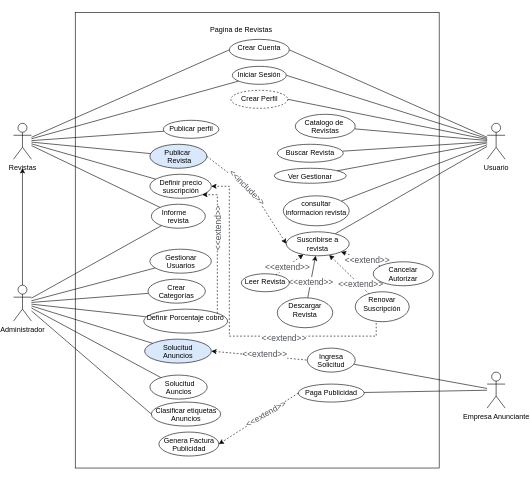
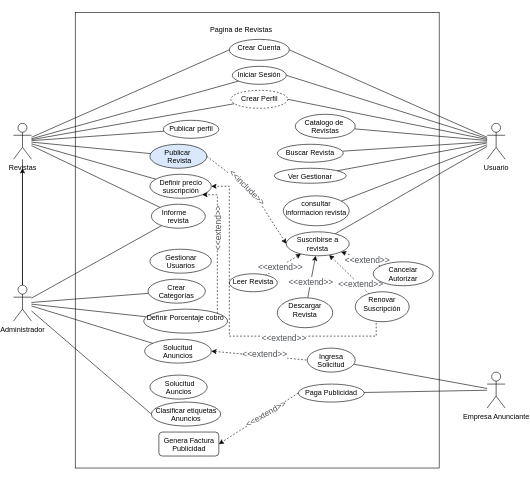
  <mxCell id="0" />
  <mxCell id="1" parent="0" />
  <mxCell id="2" value="" style="whiteSpace=wrap;html=1;" parent="1" vertex="1"><mxGeometry x="123" y="20" width="607" height="760" as="geometry" /></mxCell>
  <mxCell id="3" value="" style="rounded=0;orthogonalLoop=1;jettySize=auto;html=1;endArrow=none;endFill=0;" parent="1" source="10" target="21" edge="1"><mxGeometry relative="1" as="geometry" /></mxCell>
+ <mxCell id="4" value="" style="edgeStyle=none;rounded=0;orthogonalLoop=1;jettySize=auto;html=1;endArrow=none;endFill=0;" parent="1" source="10" target="22" edge="1"><mxGeometry relative="1" as="geometry" /></mxCell>
  <mxCell id="5" value="" style="edgeStyle=none;rounded=0;orthogonalLoop=1;jettySize=auto;html=1;endArrow=none;endFill=0;" parent="1" source="10" target="25" edge="1"><mxGeometry relative="1" as="geometry" /></mxCell>
  <mxCell id="6" value="" style="edgeStyle=none;rounded=0;orthogonalLoop=1;jettySize=auto;html=1;endArrow=none;endFill=0;" parent="1" source="10" target="26" edge="1"><mxGeometry relative="1" as="geometry" /></mxCell>
  <mxCell id="7" value="" style="edgeStyle=none;rounded=0;orthogonalLoop=1;jettySize=auto;html=1;endArrow=none;endFill=0;" parent="1" source="10" target="42" edge="1"><mxGeometry relative="1" as="geometry" /></mxCell>
  <mxCell id="8" value="" style="edgeStyle=none;rounded=0;orthogonalLoop=1;jettySize=auto;html=1;endArrow=none;endFill=0;" parent="1" source="10" target="44" edge="1"><mxGeometry relative="1" as="geometry" /></mxCell>
  <mxCell id="9" style="edgeStyle=none;rounded=0;orthogonalLoop=1;jettySize=auto;html=1;entryX=0;entryY=0.5;entryDx=0;entryDy=0;endArrow=none;endFill=0;" edge="1" parent="1" source="10" target="43"><mxGeometry relative="1" as="geometry" /></mxCell>
  <mxCell id="10" value="Revistas" style="shape=umlActor;verticalLabelPosition=bottom;verticalAlign=top;html=1;outlineConnect=0;" parent="1" vertex="1"><mxGeometry x="20" y="205" width="30" height="60" as="geometry" /></mxCell>
  <mxCell id="11" value="Pagina de Revistas" style="text;html=1;strokeColor=none;fillColor=none;align=center;verticalAlign=middle;whiteSpace=wrap;rounded=0;" parent="1" vertex="1"><mxGeometry x="340" y="40" width="120" height="20" as="geometry" /></mxCell>
  <mxCell id="12" value="" style="edgeStyle=none;rounded=0;orthogonalLoop=1;jettySize=auto;html=1;endArrow=none;endFill=0;entryX=1;entryY=0.5;entryDx=0;entryDy=0;" parent="1" source="20" target="43" edge="1"><mxGeometry relative="1" as="geometry" /></mxCell>
  <mxCell id="13" value="" style="edgeStyle=none;rounded=0;orthogonalLoop=1;jettySize=auto;html=1;endArrow=none;endFill=0;" parent="1" source="20" target="45" edge="1"><mxGeometry relative="1" as="geometry" /></mxCell>
  <mxCell id="14" value="" style="edgeStyle=none;rounded=0;orthogonalLoop=1;jettySize=auto;html=1;endArrow=none;endFill=0;" parent="1" source="20" target="46" edge="1"><mxGeometry relative="1" as="geometry" /></mxCell>
  <mxCell id="15" value="" style="edgeStyle=none;rounded=0;orthogonalLoop=1;jettySize=auto;html=1;endArrow=none;endFill=0;" parent="1" source="20" target="55" edge="1"><mxGeometry relative="1" as="geometry" /></mxCell>
  <mxCell id="16" style="rounded=0;orthogonalLoop=1;jettySize=auto;html=1;entryX=1;entryY=0.5;entryDx=0;entryDy=0;endArrow=none;endFill=0;" edge="1" parent="1" source="20" target="21"><mxGeometry relative="1" as="geometry" /></mxCell>
  <mxCell id="17" style="edgeStyle=none;rounded=0;orthogonalLoop=1;jettySize=auto;html=1;entryX=1;entryY=0.5;entryDx=0;entryDy=0;endArrow=none;endFill=0;" edge="1" parent="1" source="20" target="22"><mxGeometry relative="1" as="geometry" /></mxCell>
  <mxCell id="18" value="" style="edgeStyle=none;rounded=0;orthogonalLoop=1;jettySize=auto;html=1;endArrow=none;endFill=0;" edge="1" parent="1" source="20" target="62"><mxGeometry relative="1" as="geometry" /></mxCell>
  <mxCell id="19" value="" style="edgeStyle=none;rounded=0;orthogonalLoop=1;jettySize=auto;html=1;endArrow=none;endFill=0;" edge="1" parent="1" source="20" target="63"><mxGeometry relative="1" as="geometry" /></mxCell>
  <mxCell id="20" value="Usuario" style="shape=umlActor;verticalLabelPosition=bottom;verticalAlign=top;html=1;outlineConnect=0;" parent="1" vertex="1"><mxGeometry x="810" y="205" width="30" height="60" as="geometry" /></mxCell>
  <mxCell id="21" value="Iniciar Sesión" style="ellipse;whiteSpace=wrap;html=1;verticalAlign=top;" parent="1" vertex="1"><mxGeometry x="385" y="110" width="90" height="30" as="geometry" /></mxCell>
  <mxCell id="22" value="Crear Perfil" style="ellipse;whiteSpace=wrap;html=1;verticalAlign=top;dashed=1;" parent="1" vertex="1"><mxGeometry x="382.5" y="150" width="95" height="30" as="geometry" /></mxCell>
  <mxCell id="23" style="edgeStyle=none;rounded=0;orthogonalLoop=1;jettySize=auto;html=1;exitX=1;exitY=0.5;exitDx=0;exitDy=0;entryX=0;entryY=0.5;entryDx=0;entryDy=0;endArrow=classic;endFill=1;dashed=1;" parent="1" source="25" target="55" edge="1"><mxGeometry relative="1" as="geometry"><Array as="points"><mxPoint x="420" y="320" /></Array></mxGeometry></mxCell>
  <mxCell id="24" value="&lt;span style=&quot;color: rgb(77 , 81 , 86) ; font-family: &amp;#34;arial&amp;#34; , sans-serif ; font-size: 14px ; text-align: left&quot;&gt;&amp;lt;&amp;lt;include&lt;/span&gt;&lt;span style=&quot;color: rgb(77 , 81 , 86) ; font-family: &amp;#34;arial&amp;#34; , sans-serif ; font-size: 14px ; text-align: left&quot;&gt;&amp;gt;&lt;/span&gt;&lt;span style=&quot;color: rgb(77 , 81 , 86) ; font-family: &amp;#34;arial&amp;#34; , sans-serif ; font-size: 14px ; text-align: left&quot;&gt;&amp;gt;&lt;/span&gt;" style="edgeLabel;html=1;align=center;verticalAlign=middle;resizable=0;points=[];rotation=45;" parent="23" vertex="1" connectable="0"><mxGeometry x="-0.147" y="1" relative="1" as="geometry"><mxPoint as="offset" /></mxGeometry></mxCell>
  <mxCell id="25" value="Publicar&amp;nbsp; &amp;nbsp;Revista" style="ellipse;whiteSpace=wrap;html=1;verticalAlign=top;fillColor=#dae8fc;" parent="1" vertex="1"><mxGeometry x="247.5" y="240" width="95" height="40" as="geometry" /></mxCell>
  <mxCell id="26" value="Definir precio suscripción" style="ellipse;whiteSpace=wrap;html=1;verticalAlign=top;" parent="1" vertex="1"><mxGeometry x="247.5" y="290" width="102.5" height="40" as="geometry" /></mxCell>
- <mxCell id="27" value="" style="edgeStyle=none;rounded=0;orthogonalLoop=1;jettySize=auto;html=1;endArrow=none;endFill=0;" parent="1" source="35" target="36" edge="1"><mxGeometry relative="1" as="geometry" /></mxCell>
  <mxCell id="28" value="" style="edgeStyle=none;rounded=0;orthogonalLoop=1;jettySize=auto;html=1;endArrow=none;endFill=0;" parent="1" source="35" target="37" edge="1"><mxGeometry relative="1" as="geometry" /></mxCell>
- <mxCell id="29" value="" style="edgeStyle=none;rounded=0;orthogonalLoop=1;jettySize=auto;html=1;endArrow=none;endFill=0;" parent="1" source="35" target="38" edge="1"><mxGeometry relative="1" as="geometry" /></mxCell>
+ <mxCell id="29" value="" style="edgeStyle=none;rounded=0;orthogonalLoop=1;jettySize=auto;html=1;endArrow=none;endFill=0;" parent="1" source="35" target="10" edge="1"><mxGeometry relative="1" as="geometry" /></mxCell>
  <mxCell id="30" value="" style="edgeStyle=none;rounded=0;orthogonalLoop=1;jettySize=auto;html=1;endArrow=none;endFill=0;" parent="1" source="35" target="41" edge="1"><mxGeometry relative="1" as="geometry" /></mxCell>
  <mxCell id="31" style="edgeStyle=none;rounded=0;orthogonalLoop=1;jettySize=auto;html=1;endArrow=classic;endFill=1;" edge="1" parent="1" source="35"><mxGeometry relative="1" as="geometry"><mxPoint x="35" y="280" as="targetPoint" /></mxGeometry></mxCell>
  <mxCell id="32" value="" style="rounded=0;orthogonalLoop=1;jettySize=auto;html=1;endArrow=none;endFill=0;" edge="1" parent="1" source="35" target="69"><mxGeometry relative="1" as="geometry" /></mxCell>
  <mxCell id="33" value="" style="edgeStyle=none;rounded=0;orthogonalLoop=1;jettySize=auto;html=1;startArrow=none;startFill=0;endArrow=none;endFill=0;" edge="1" parent="1" source="35" target="42"><mxGeometry relative="1" as="geometry" /></mxCell>
  <mxCell id="34" value="" style="edgeStyle=none;rounded=0;orthogonalLoop=1;jettySize=auto;html=1;startArrow=none;startFill=0;endArrow=none;endFill=0;entryX=0;entryY=0.5;entryDx=0;entryDy=0;" edge="1" parent="1" source="35" target="74"><mxGeometry relative="1" as="geometry" /></mxCell>
  <mxCell id="35" value="Administrador" style="shape=umlActor;verticalLabelPosition=bottom;verticalAlign=top;html=1;outlineConnect=0;" parent="1" vertex="1"><mxGeometry x="20" y="475" width="30" height="60" as="geometry" /></mxCell>
  <mxCell id="36" value="Gestionar Usuarios" style="ellipse;whiteSpace=wrap;html=1;verticalAlign=top;" parent="1" vertex="1"><mxGeometry x="247.5" y="415" width="102.5" height="40" as="geometry" /></mxCell>
  <mxCell id="37" value="Crear &lt;br&gt;Categorías" style="ellipse;whiteSpace=wrap;html=1;verticalAlign=top;" parent="1" vertex="1"><mxGeometry x="244.38" y="465" width="95.62" height="40" as="geometry" /></mxCell>
  <mxCell id="38" value="&amp;nbsp;Solucitud Auncios" style="ellipse;whiteSpace=wrap;html=1;verticalAlign=top;" parent="1" vertex="1"><mxGeometry x="247.5" y="625" width="95.62" height="40" as="geometry" /></mxCell>
  <mxCell id="39" style="edgeStyle=orthogonalEdgeStyle;rounded=0;orthogonalLoop=1;jettySize=auto;html=1;exitX=1;exitY=0.5;exitDx=0;exitDy=0;entryX=1;entryY=1;entryDx=0;entryDy=0;endArrow=classic;endFill=1;dashed=1;" edge="1" parent="1" source="41" target="26"><mxGeometry relative="1" as="geometry"><Array as="points"><mxPoint x="360" y="535" /><mxPoint x="360" y="324" /></Array></mxGeometry></mxCell>
  <mxCell id="40" value="&lt;span style=&quot;color: rgb(77 , 81 , 86) ; font-family: &amp;#34;arial&amp;#34; , sans-serif ; font-size: 14px ; text-align: left&quot;&gt;&amp;lt;&amp;lt;extend&lt;/span&gt;&lt;span style=&quot;color: rgb(77 , 81 , 86) ; font-family: &amp;#34;arial&amp;#34; , sans-serif ; font-size: 14px ; text-align: left&quot;&gt;&amp;gt;&lt;/span&gt;&lt;span style=&quot;color: rgb(77 , 81 , 86) ; font-family: &amp;#34;arial&amp;#34; , sans-serif ; font-size: 14px ; text-align: left&quot;&gt;&amp;gt;&lt;/span&gt;" style="edgeLabel;html=1;align=center;verticalAlign=middle;resizable=0;points=[];rotation=-90;" vertex="1" connectable="0" parent="39"><mxGeometry x="0.355" relative="1" as="geometry"><mxPoint as="offset" /></mxGeometry></mxCell>
  <mxCell id="41" value="Definir Porcentaje cobro" style="ellipse;whiteSpace=wrap;html=1;verticalAlign=top;" parent="1" vertex="1"><mxGeometry x="237.19" y="515" width="140" height="40" as="geometry" /></mxCell>
  <mxCell id="42" value="Informe&amp;nbsp;&amp;nbsp;&amp;nbsp;&amp;nbsp; revista" style="ellipse;whiteSpace=wrap;html=1;verticalAlign=top;" parent="1" vertex="1"><mxGeometry x="250" y="340" width="90" height="40" as="geometry" /></mxCell>
  <mxCell id="43" value="Crear Cuenta" style="ellipse;whiteSpace=wrap;html=1;verticalAlign=top;" parent="1" vertex="1"><mxGeometry x="380" y="65" width="100" height="35" as="geometry" /></mxCell>
  <mxCell id="44" value="Publicar perfil" style="ellipse;whiteSpace=wrap;html=1;verticalAlign=top;" parent="1" vertex="1"><mxGeometry x="270" y="200" width="92.5" height="30" as="geometry" /></mxCell>
  <mxCell id="45" value="Catalogo de&amp;nbsp; Revistas" style="ellipse;whiteSpace=wrap;html=1;verticalAlign=top;" parent="1" vertex="1"><mxGeometry x="490" y="190" width="100" height="40" as="geometry" /></mxCell>
  <mxCell id="46" value="consultar informacion revista" style="ellipse;whiteSpace=wrap;html=1;verticalAlign=top;" parent="1" vertex="1"><mxGeometry x="470" y="326" width="110" height="50" as="geometry" /></mxCell>
  <mxCell id="47" value="" style="edgeStyle=none;rounded=0;orthogonalLoop=1;jettySize=auto;html=1;endArrow=none;endFill=0;dashed=0;startArrow=classic;startFill=1;" parent="1" source="55" target="56" edge="1"><mxGeometry relative="1" as="geometry" /></mxCell>
  <mxCell id="48" value="&lt;span style=&quot;color: rgb(77 , 81 , 86) ; font-family: &amp;#34;arial&amp;#34; , sans-serif ; font-size: 14px ; text-align: left&quot;&gt;&amp;lt;&amp;lt;extend&lt;/span&gt;&lt;span style=&quot;color: rgb(77 , 81 , 86) ; font-family: &amp;#34;arial&amp;#34; , sans-serif ; font-size: 14px ; text-align: left&quot;&gt;&amp;gt;&lt;/span&gt;&lt;span style=&quot;color: rgb(77 , 81 , 86) ; font-family: &amp;#34;arial&amp;#34; , sans-serif ; font-size: 14px ; text-align: left&quot;&gt;&amp;gt;&lt;/span&gt;" style="edgeLabel;html=1;align=center;verticalAlign=middle;resizable=0;points=[];" parent="47" vertex="1" connectable="0"><mxGeometry x="0.245" relative="1" as="geometry"><mxPoint as="offset" /></mxGeometry></mxCell>
  <mxCell id="49" value="" style="edgeStyle=none;rounded=0;orthogonalLoop=1;jettySize=auto;html=1;endArrow=none;endFill=0;dashed=1;startArrow=classic;startFill=1;" parent="1" source="55" target="57" edge="1"><mxGeometry relative="1" as="geometry" /></mxCell>
  <mxCell id="50" value="&lt;span style=&quot;color: rgb(77 , 81 , 86) ; font-family: &amp;#34;arial&amp;#34; , sans-serif ; font-size: 14px ; text-align: left&quot;&gt;&amp;lt;&amp;lt;extend&lt;/span&gt;&lt;span style=&quot;color: rgb(77 , 81 , 86) ; font-family: &amp;#34;arial&amp;#34; , sans-serif ; font-size: 14px ; text-align: left&quot;&gt;&amp;gt;&lt;/span&gt;&lt;span style=&quot;color: rgb(77 , 81 , 86) ; font-family: &amp;#34;arial&amp;#34; , sans-serif ; font-size: 14px ; text-align: left&quot;&gt;&amp;gt;&lt;/span&gt;" style="edgeLabel;html=1;align=center;verticalAlign=middle;resizable=0;points=[];" parent="49" vertex="1" connectable="0"><mxGeometry x="0.215" y="1" relative="1" as="geometry"><mxPoint as="offset" /></mxGeometry></mxCell>
  <mxCell id="51" value="" style="edgeStyle=none;rounded=0;orthogonalLoop=1;jettySize=auto;html=1;endArrow=none;endFill=0;dashed=1;startArrow=classic;startFill=1;" parent="1" source="55" target="60" edge="1"><mxGeometry relative="1" as="geometry" /></mxCell>
  <mxCell id="52" value="&lt;span style=&quot;color: rgb(77 , 81 , 86) ; font-family: &amp;#34;arial&amp;#34; , sans-serif ; font-size: 14px ; text-align: left&quot;&gt;&amp;lt;&amp;lt;extend&lt;/span&gt;&lt;span style=&quot;color: rgb(77 , 81 , 86) ; font-family: &amp;#34;arial&amp;#34; , sans-serif ; font-size: 14px ; text-align: left&quot;&gt;&amp;gt;&lt;/span&gt;&lt;span style=&quot;color: rgb(77 , 81 , 86) ; font-family: &amp;#34;arial&amp;#34; , sans-serif ; font-size: 14px ; text-align: left&quot;&gt;&amp;gt;&lt;/span&gt;" style="edgeLabel;html=1;align=center;verticalAlign=middle;resizable=0;points=[];" parent="51" vertex="1" connectable="0"><mxGeometry x="0.539" y="1" relative="1" as="geometry"><mxPoint as="offset" /></mxGeometry></mxCell>
  <mxCell id="53" value="" style="edgeStyle=none;rounded=0;orthogonalLoop=1;jettySize=auto;html=1;endArrow=none;endFill=0;dashed=1;startArrow=classic;startFill=1;" parent="1" source="55" target="61" edge="1"><mxGeometry relative="1" as="geometry" /></mxCell>
  <mxCell id="54" value="&lt;span style=&quot;color: rgb(77 , 81 , 86) ; font-family: &amp;#34;arial&amp;#34; , sans-serif ; font-size: 14px ; text-align: left&quot;&gt;&amp;lt;&amp;lt;extend&lt;/span&gt;&lt;span style=&quot;color: rgb(77 , 81 , 86) ; font-family: &amp;#34;arial&amp;#34; , sans-serif ; font-size: 14px ; text-align: left&quot;&gt;&amp;gt;&lt;/span&gt;&lt;span style=&quot;color: rgb(77 , 81 , 86) ; font-family: &amp;#34;arial&amp;#34; , sans-serif ; font-size: 14px ; text-align: left&quot;&gt;&amp;gt;&lt;/span&gt;" style="edgeLabel;html=1;align=center;verticalAlign=middle;resizable=0;points=[];" parent="53" vertex="1" connectable="0"><mxGeometry x="0.288" y="2" relative="1" as="geometry"><mxPoint as="offset" /></mxGeometry></mxCell>
  <mxCell id="55" value="Suscribirse a revista" style="ellipse;whiteSpace=wrap;html=1;verticalAlign=top;" parent="1" vertex="1"><mxGeometry x="475" y="386" width="105" height="40" as="geometry" /></mxCell>
  <mxCell id="56" value="Descargar Revista" style="ellipse;whiteSpace=wrap;html=1;verticalAlign=top;" parent="1" vertex="1"><mxGeometry x="460" y="496" width="92.5" height="50" as="geometry" /></mxCell>
- <mxCell id="57" value="Leer Revista" style="ellipse;whiteSpace=wrap;html=1;verticalAlign=top;" parent="1" vertex="1"><mxGeometry x="400" y="456" width="80" height="30" as="geometry" /></mxCell>
+ <mxCell id="57" value="Leer Revista" style="ellipse;whiteSpace=wrap;html=1;verticalAlign=top;" parent="1" vertex="1"><mxGeometry x="380" y="456" width="80" height="30" as="geometry" /></mxCell>
  <mxCell id="58" style="edgeStyle=orthogonalEdgeStyle;rounded=0;orthogonalLoop=1;jettySize=auto;html=1;exitX=0.5;exitY=1;exitDx=0;exitDy=0;entryX=1;entryY=0.5;entryDx=0;entryDy=0;dashed=1;startArrow=none;startFill=0;endArrow=classic;endFill=1;" parent="1" source="60" target="26" edge="1"><mxGeometry relative="1" as="geometry"><Array as="points"><mxPoint x="635" y="488" /><mxPoint x="625" y="488" /><mxPoint x="625" y="560" /><mxPoint x="380" y="560" /><mxPoint x="380" y="310" /></Array></mxGeometry></mxCell>
  <mxCell id="59" value="&lt;span style=&quot;color: rgb(77 , 81 , 86) ; font-family: &amp;#34;arial&amp;#34; , sans-serif ; font-size: 14px ; text-align: left&quot;&gt;&amp;lt;&amp;lt;extend&lt;/span&gt;&lt;span style=&quot;color: rgb(77 , 81 , 86) ; font-family: &amp;#34;arial&amp;#34; , sans-serif ; font-size: 14px ; text-align: left&quot;&gt;&amp;gt;&lt;/span&gt;&lt;span style=&quot;color: rgb(77 , 81 , 86) ; font-family: &amp;#34;arial&amp;#34; , sans-serif ; font-size: 14px ; text-align: left&quot;&gt;&amp;gt;&lt;/span&gt;" style="edgeLabel;html=1;align=center;verticalAlign=middle;resizable=0;points=[];" parent="58" vertex="1" connectable="0"><mxGeometry x="-0.13" y="2" relative="1" as="geometry"><mxPoint as="offset" /></mxGeometry></mxCell>
  <mxCell id="60" value="Renovar Suscripción" style="ellipse;whiteSpace=wrap;html=1;verticalAlign=top;" parent="1" vertex="1"><mxGeometry x="590" y="486" width="90" height="50" as="geometry" /></mxCell>
  <mxCell id="61" value="Cancelar Autorizar" style="ellipse;whiteSpace=wrap;html=1;verticalAlign=top;" parent="1" vertex="1"><mxGeometry x="620" y="436" width="100" height="40" as="geometry" /></mxCell>
  <mxCell id="62" value="Buscar Revista" style="ellipse;whiteSpace=wrap;html=1;verticalAlign=top;" vertex="1" parent="1"><mxGeometry x="460" y="240" width="110" height="30" as="geometry" /></mxCell>
  <mxCell id="63" value="Ver Gestionar" style="ellipse;whiteSpace=wrap;html=1;verticalAlign=top;" vertex="1" parent="1"><mxGeometry x="455" y="280" width="120" height="25" as="geometry" /></mxCell>
  <mxCell id="64" value="" style="edgeStyle=none;rounded=0;orthogonalLoop=1;jettySize=auto;html=1;endArrow=none;endFill=0;" edge="1" parent="1" source="66" target="70"><mxGeometry relative="1" as="geometry" /></mxCell>
  <mxCell id="65" value="" style="edgeStyle=none;rounded=0;orthogonalLoop=1;jettySize=auto;html=1;startArrow=none;startFill=0;endArrow=none;endFill=0;" edge="1" parent="1" source="66" target="72"><mxGeometry relative="1" as="geometry" /></mxCell>
  <mxCell id="66" value="Empresa Anunciante" style="shape=umlActor;verticalLabelPosition=bottom;verticalAlign=top;html=1;outlineConnect=0;" vertex="1" parent="1"><mxGeometry x="810" y="620" width="30" height="60" as="geometry" /></mxCell>
  <mxCell id="67" style="edgeStyle=none;rounded=0;orthogonalLoop=1;jettySize=auto;html=1;exitX=1;exitY=0.5;exitDx=0;exitDy=0;entryX=0;entryY=0.5;entryDx=0;entryDy=0;endArrow=none;endFill=0;dashed=1;startArrow=classic;startFill=1;" edge="1" parent="1" source="69" target="70"><mxGeometry relative="1" as="geometry" /></mxCell>
  <mxCell id="68" value="&lt;span style=&quot;color: rgb(77 , 81 , 86) ; font-family: &amp;#34;arial&amp;#34; , sans-serif ; font-size: 14px ; text-align: left&quot;&gt;&amp;lt;&amp;lt;extend&lt;/span&gt;&lt;span style=&quot;color: rgb(77 , 81 , 86) ; font-family: &amp;#34;arial&amp;#34; , sans-serif ; font-size: 14px ; text-align: left&quot;&gt;&amp;gt;&lt;/span&gt;&lt;span style=&quot;color: rgb(77 , 81 , 86) ; font-family: &amp;#34;arial&amp;#34; , sans-serif ; font-size: 14px ; text-align: left&quot;&gt;&amp;gt;&lt;/span&gt;" style="edgeLabel;html=1;align=center;verticalAlign=middle;resizable=0;points=[];rotation=0;" vertex="1" connectable="0" parent="67"><mxGeometry x="0.111" y="3" relative="1" as="geometry"><mxPoint as="offset" /></mxGeometry></mxCell>
- <mxCell id="69" value="&lt;div&gt;Solucitud &lt;br&gt;&lt;/div&gt;&lt;div&gt;Anuncios&lt;/div&gt;" style="ellipse;whiteSpace=wrap;html=1;verticalAlign=top;fillColor=#dae8fc;" vertex="1" parent="1"><mxGeometry x="238.75" y="565" width="111.25" height="40" as="geometry" /></mxCell>
+ <mxCell id="69" value="&lt;div&gt;Solucitud &lt;br&gt;&lt;/div&gt;&lt;div&gt;Anuncios&lt;/div&gt;" style="ellipse;whiteSpace=wrap;html=1;verticalAlign=top;" vertex="1" parent="1"><mxGeometry x="238.75" y="565" width="111.25" height="40" as="geometry" /></mxCell>
  <mxCell id="70" value="Ingresa Solicitud " style="ellipse;whiteSpace=wrap;html=1;verticalAlign=top;" vertex="1" parent="1"><mxGeometry x="510" y="580" width="80" height="40" as="geometry" /></mxCell>
  <mxCell id="71" style="edgeStyle=none;rounded=0;orthogonalLoop=1;jettySize=auto;html=1;exitX=0;exitY=0.5;exitDx=0;exitDy=0;entryX=1;entryY=0.5;entryDx=0;entryDy=0;startArrow=none;startFill=0;endArrow=classic;endFill=1;dashed=1;" edge="1" parent="1" source="72" target="73"><mxGeometry relative="1" as="geometry" /></mxCell>
  <mxCell id="72" value="Paga Publicidad" style="ellipse;whiteSpace=wrap;html=1;verticalAlign=top;" vertex="1" parent="1"><mxGeometry x="495" y="640" width="110" height="30" as="geometry" /></mxCell>
- <mxCell id="73" value="Genera Factura Publicidad" style="ellipse;whiteSpace=wrap;html=1;verticalAlign=top;" vertex="1" parent="1"><mxGeometry x="262.5" y="720" width="100" height="40" as="geometry" /></mxCell>
+ <mxCell id="73" value="Genera Factura Publicidad" style="whiteSpace=wrap;html=1;verticalAlign=top;rounded=1;" vertex="1" parent="1"><mxGeometry x="262.5" y="720" width="100" height="40" as="geometry" /></mxCell>
  <mxCell id="74" value="Clasificar etiquetas Anuncios" style="ellipse;whiteSpace=wrap;html=1;verticalAlign=top;" vertex="1" parent="1"><mxGeometry x="250" y="670" width="115.62" height="40" as="geometry" /></mxCell>
  <mxCell id="75" value="&lt;span style=&quot;color: rgb(77 , 81 , 86) ; font-family: &amp;#34;arial&amp;#34; , sans-serif ; font-size: 14px ; text-align: left&quot;&gt;&amp;lt;&amp;lt;extend&lt;/span&gt;&lt;span style=&quot;color: rgb(77 , 81 , 86) ; font-family: &amp;#34;arial&amp;#34; , sans-serif ; font-size: 14px ; text-align: left&quot;&gt;&amp;gt;&lt;/span&gt;&lt;span style=&quot;color: rgb(77 , 81 , 86) ; font-family: &amp;#34;arial&amp;#34; , sans-serif ; font-size: 14px ; text-align: left&quot;&gt;&amp;gt;&lt;/span&gt;" style="edgeLabel;html=1;align=center;verticalAlign=middle;resizable=0;points=[];rotation=-30;" vertex="1" connectable="0" parent="1"><mxGeometry x="439.997" y="690.004" as="geometry" /></mxCell>
